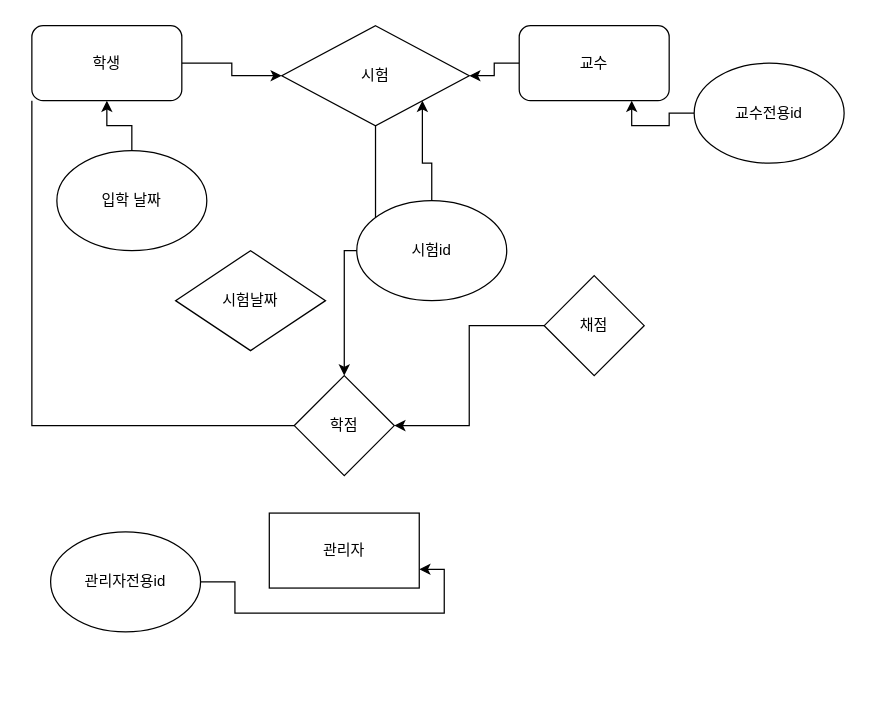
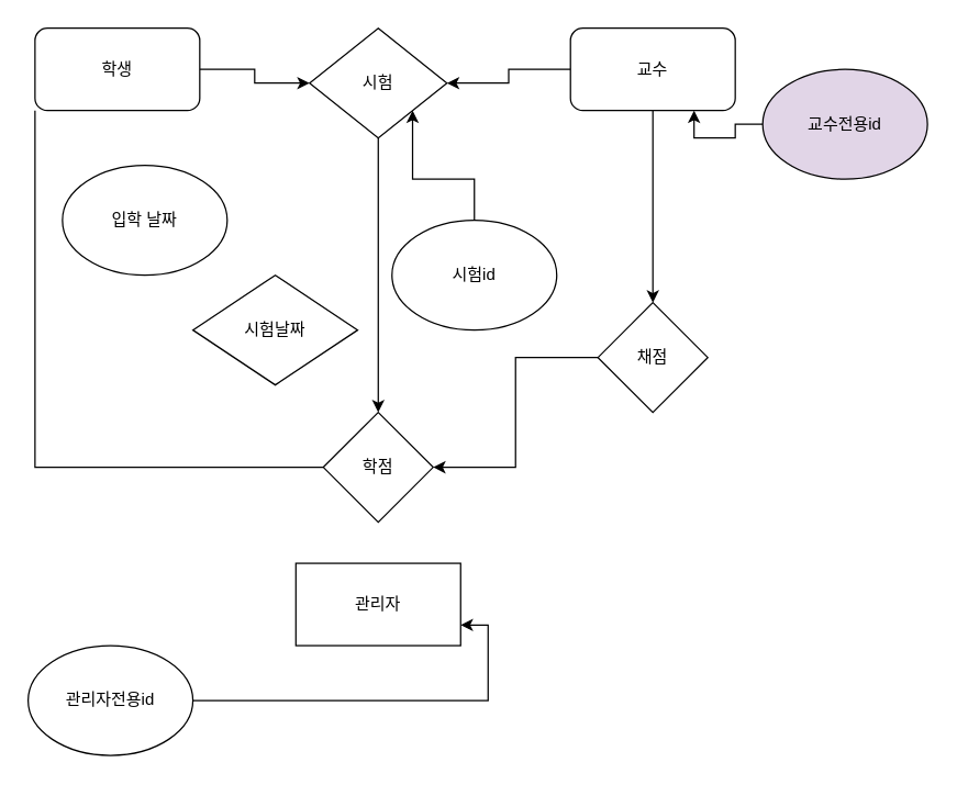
  <mxCell id="0" />
  <mxCell id="1" parent="0" />
  <mxCell id="2" style="edgeStyle=orthogonalEdgeStyle;rounded=0;orthogonalLoop=1;jettySize=auto;html=1;" edge="1" parent="1" source="3" target="15"><mxGeometry relative="1" as="geometry" /></mxCell>
  <mxCell id="3" value="학생" style="rounded=1;whiteSpace=wrap;html=1;" vertex="1" parent="1"><mxGeometry x="25" y="20" width="120" height="60" as="geometry" /></mxCell>
  <mxCell id="4" style="edgeStyle=orthogonalEdgeStyle;rounded=0;orthogonalLoop=1;jettySize=auto;html=1;entryX=1;entryY=0.5;entryDx=0;entryDy=0;" edge="1" parent="1" source="6" target="15"><mxGeometry relative="1" as="geometry" /></mxCell>
+ <mxCell id="5" style="edgeStyle=orthogonalEdgeStyle;rounded=0;orthogonalLoop=1;jettySize=auto;html=1;entryX=0.5;entryY=0;entryDx=0;entryDy=0;" edge="1" parent="1" source="6" target="22"><mxGeometry relative="1" as="geometry" /></mxCell>
  <mxCell id="6" value="교수" style="rounded=1;whiteSpace=wrap;html=1;" vertex="1" parent="1"><mxGeometry x="415" y="20" width="120" height="60" as="geometry" /></mxCell>
  <mxCell id="7" value="관리자" style="rounded=0;whiteSpace=wrap;html=1;" vertex="1" parent="1"><mxGeometry x="215" y="410" width="120" height="60" as="geometry" /></mxCell>
- <mxCell id="8" style="edgeStyle=orthogonalEdgeStyle;rounded=0;orthogonalLoop=1;jettySize=auto;html=1;" edge="1" parent="1" source="9" target="3"><mxGeometry relative="1" as="geometry" /></mxCell>
  <mxCell id="9" value="입학 날짜" style="ellipse;whiteSpace=wrap;html=1;" vertex="1" parent="1"><mxGeometry x="45" y="120" width="120" height="80" as="geometry" /></mxCell>
  <mxCell id="10" style="edgeStyle=orthogonalEdgeStyle;rounded=0;orthogonalLoop=1;jettySize=auto;html=1;entryX=0.75;entryY=1;entryDx=0;entryDy=0;" edge="1" parent="1" source="11" target="6"><mxGeometry relative="1" as="geometry" /></mxCell>
- <mxCell id="11" value="교수전용id" style="ellipse;whiteSpace=wrap;html=1;" vertex="1" parent="1"><mxGeometry x="555" y="50" width="120" height="80" as="geometry" /></mxCell>
+ <mxCell id="11" value="교수전용id" style="ellipse;whiteSpace=wrap;html=1;fillColor=#e1d5e7;" vertex="1" parent="1"><mxGeometry x="555" y="50" width="120" height="80" as="geometry" /></mxCell>
  <mxCell id="12" style="edgeStyle=orthogonalEdgeStyle;rounded=0;orthogonalLoop=1;jettySize=auto;html=1;entryX=1;entryY=0.75;entryDx=0;entryDy=0;" edge="1" parent="1" source="13" target="7"><mxGeometry relative="1" as="geometry" /></mxCell>
- <mxCell id="13" value="관리자전용id" style="ellipse;whiteSpace=wrap;html=1;" vertex="1" parent="1"><mxGeometry x="40" y="425" width="120" height="80" as="geometry" /></mxCell>
+ <mxCell id="13" value="관리자전용id" style="ellipse;whiteSpace=wrap;html=1;" vertex="1" parent="1"><mxGeometry x="20" y="470" width="120" height="80" as="geometry" /></mxCell>
  <mxCell id="14" style="edgeStyle=orthogonalEdgeStyle;rounded=0;orthogonalLoop=1;jettySize=auto;html=1;entryX=0.5;entryY=0;entryDx=0;entryDy=0;" edge="1" parent="1" source="15" target="20"><mxGeometry relative="1" as="geometry" /></mxCell>
- <mxCell id="15" value="시험" style="rhombus;whiteSpace=wrap;html=1;" vertex="1" parent="1"><mxGeometry x="225" y="20" width="150" height="80" as="geometry" /></mxCell>
+ <mxCell id="15" value="시험" style="rhombus;whiteSpace=wrap;html=1;" vertex="1" parent="1"><mxGeometry x="225" y="20" width="100" height="80" as="geometry" /></mxCell>
  <mxCell id="16" style="edgeStyle=orthogonalEdgeStyle;rounded=0;orthogonalLoop=1;jettySize=auto;html=1;entryX=1;entryY=1;entryDx=0;entryDy=0;" edge="1" parent="1" source="17" target="15"><mxGeometry relative="1" as="geometry" /></mxCell>
  <mxCell id="17" value="시험id" style="ellipse;whiteSpace=wrap;html=1;" vertex="1" parent="1"><mxGeometry x="285" y="160" width="120" height="80" as="geometry" /></mxCell>
  <mxCell id="18" value="시험날짜" style="rhombus;whiteSpace=wrap;html=1;" vertex="1" parent="1"><mxGeometry x="140" y="200" width="120" height="80" as="geometry" /></mxCell>
  <mxCell id="19" style="edgeStyle=orthogonalEdgeStyle;rounded=0;orthogonalLoop=1;jettySize=auto;html=1;exitX=0;exitY=0.5;exitDx=0;exitDy=0;entryX=0;entryY=1;entryDx=0;entryDy=0;endArrow=none;" edge="1" parent="1" source="20" target="3"><mxGeometry relative="1" as="geometry" /></mxCell>
  <mxCell id="20" value="학점" style="rhombus;whiteSpace=wrap;html=1;" vertex="1" parent="1"><mxGeometry x="235" y="300" width="80" height="80" as="geometry" /></mxCell>
  <mxCell id="21" style="edgeStyle=orthogonalEdgeStyle;rounded=0;orthogonalLoop=1;jettySize=auto;html=1;entryX=1;entryY=0.5;entryDx=0;entryDy=0;" edge="1" parent="1" source="22" target="20"><mxGeometry relative="1" as="geometry" /></mxCell>
  <mxCell id="22" value="채점" style="rhombus;whiteSpace=wrap;html=1;" vertex="1" parent="1"><mxGeometry x="435" y="220" width="80" height="80" as="geometry" /></mxCell>
